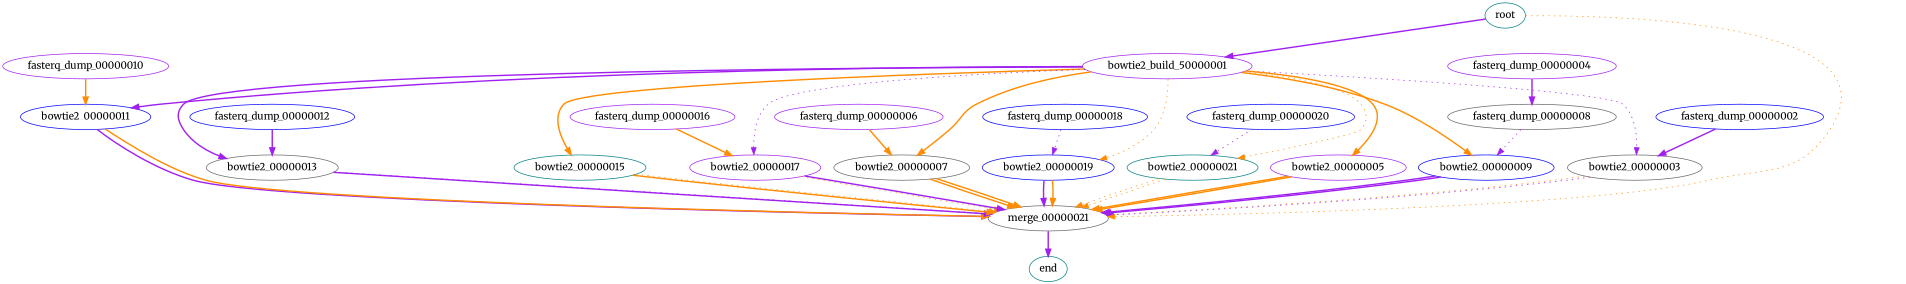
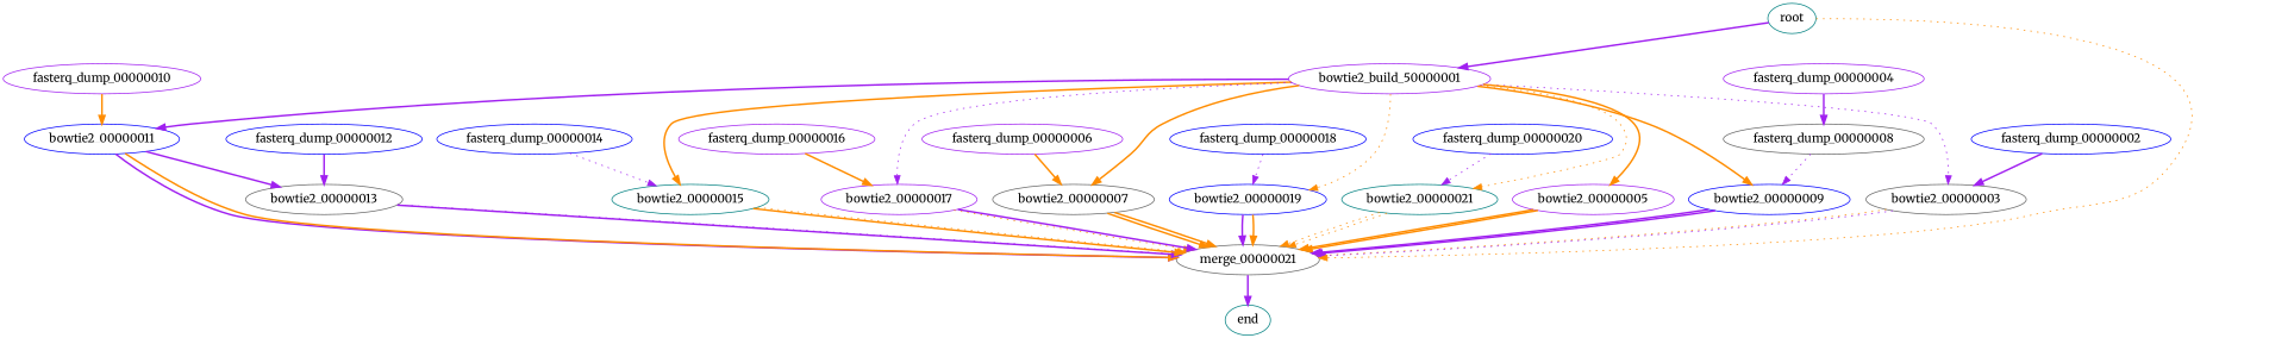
  digraph {
    fontname=Merriweather
    node [color=blue fontname=Merriweather]
    edge [color=darkorange fontname=Merriweather style=bold]
    n1 [color=purple label=bowtie2_build_50000001]
    bowtie2_00000003 [color=gray40]
    bowtie2_00000005 [color=purple]
    bowtie2_00000007 [color=gray40]
    bowtie2_00000009
    bowtie2_00000011
    bowtie2_00000013 [color=gray40]
    bowtie2_00000015 [color=teal]
    bowtie2_00000017 [color=purple]
    bowtie2_00000019
    bowtie2_00000021 [color=teal]
    n12 [color=gray40 label=merge_00000021]
    fasterq_dump_00000002
    n14 [color=teal label=end]
    fasterq_dump_00000004 [color=purple]
    fasterq_dump_00000008 [color=gray40]
    fasterq_dump_00000006 [color=purple]
    fasterq_dump_00000010 [color=purple]
    fasterq_dump_00000012
+   fasterq_dump_00000014
    fasterq_dump_00000016 [color=purple]
    fasterq_dump_00000018
    fasterq_dump_00000020
    n24 [color=teal label=root]
    n1 -> bowtie2_00000003 [color=purple style=dotted]
    n1 -> bowtie2_00000005
    n1 -> bowtie2_00000007
    n1 -> bowtie2_00000009
    n1 -> bowtie2_00000011 [color=purple]
-   n1 -> bowtie2_00000013 [color=purple]
+   bowtie2_00000011 -> bowtie2_00000013 [color=purple]
    n1 -> bowtie2_00000015
    n1 -> bowtie2_00000017 [color=purple style=dotted]
    n1 -> bowtie2_00000019 [style=dotted]
    n1 -> bowtie2_00000021 [style=dotted]
    bowtie2_00000003 -> n12 [style=dotted]
    bowtie2_00000003 -> n12 [color=purple style=dotted]
    bowtie2_00000005 -> n12
    bowtie2_00000005 -> n12
    bowtie2_00000007 -> n12
    bowtie2_00000007 -> n12
    bowtie2_00000009 -> n12 [color=purple]
    bowtie2_00000009 -> n12 [color=purple]
    bowtie2_00000011 -> n12 [color=purple]
    bowtie2_00000011 -> n12
    bowtie2_00000013 -> n12 [color=purple]
    bowtie2_00000013 -> n12 [color=purple style=dotted]
    bowtie2_00000015 -> n12
    bowtie2_00000015 -> n12 [style=dotted]
    bowtie2_00000017 -> n12 [style=dotted]
    bowtie2_00000017 -> n12 [color=purple]
    bowtie2_00000019 -> n12 [color=purple]
    bowtie2_00000019 -> n12
    bowtie2_00000021 -> n12 [style=dotted]
    bowtie2_00000021 -> n12 [style=dotted]
    n12 -> n14 [color=purple]
    fasterq_dump_00000002 -> bowtie2_00000003 [color=purple]
    fasterq_dump_00000004 -> fasterq_dump_00000008 [color=purple]
    fasterq_dump_00000008 -> bowtie2_00000009 [color=purple style=dotted]
    fasterq_dump_00000006 -> bowtie2_00000007
    fasterq_dump_00000010 -> bowtie2_00000011
    fasterq_dump_00000012 -> bowtie2_00000013 [color=purple]
+   fasterq_dump_00000014 -> bowtie2_00000015 [color=purple style=dotted]
    fasterq_dump_00000016 -> bowtie2_00000017
    fasterq_dump_00000018 -> bowtie2_00000019 [color=purple style=dotted]
    fasterq_dump_00000020 -> bowtie2_00000021 [color=purple style=dotted]
    n24 -> n1 [color=purple]
    n24 -> n12 [style=dotted]
  }
